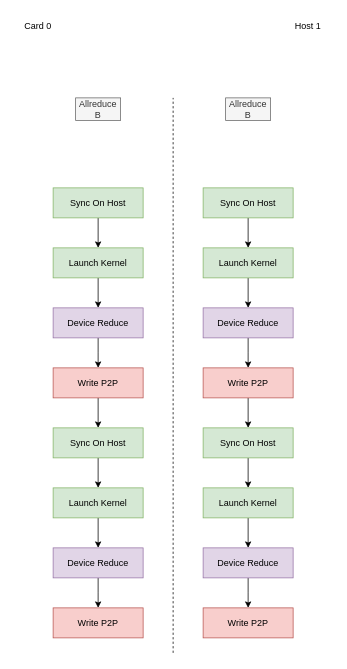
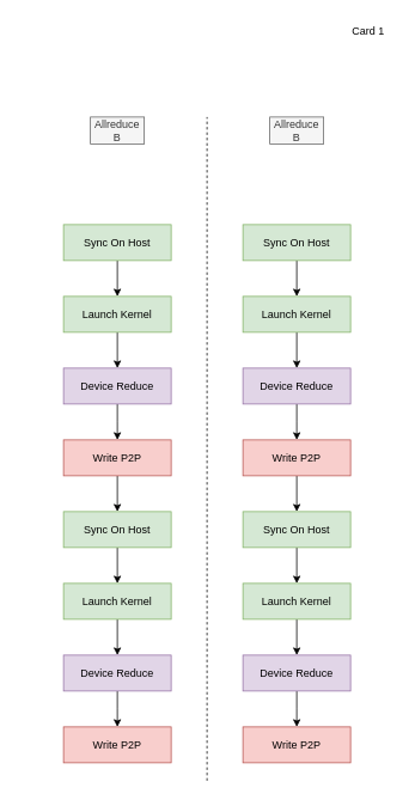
  <mxCell id="0" />
  <mxCell id="1" parent="0" />
  <mxCell id="2" value="" style="endArrow=none;dashed=1;html=1;rounded=0;" parent="1" edge="1"><mxGeometry width="50" height="50" relative="1" as="geometry"><mxPoint x="230" y="870" as="sourcePoint" /><mxPoint x="230" y="130" as="targetPoint" /></mxGeometry></mxCell>
  <mxCell id="3" value="" style="edgeStyle=orthogonalEdgeStyle;rounded=0;orthogonalLoop=1;jettySize=auto;html=1;fillColor=#d5e8d4;strokeColor=#000000;" parent="1" source="4" edge="1"><mxGeometry relative="1" as="geometry"><mxPoint x="130" y="490" as="targetPoint" /></mxGeometry></mxCell>
  <mxCell id="4" value="Device Reduce" style="rounded=0;whiteSpace=wrap;html=1;fillColor=#e1d5e7;strokeColor=#9673a6;" parent="1" vertex="1"><mxGeometry x="70" y="410" width="120" height="40" as="geometry" /></mxCell>
  <mxCell id="5" value="Allreduce&lt;br&gt;B" style="text;html=1;strokeColor=#666666;fillColor=#f5f5f5;align=center;verticalAlign=middle;whiteSpace=wrap;rounded=0;fontColor=#333333;" parent="1" vertex="1"><mxGeometry x="300" y="130" width="60" height="30" as="geometry" /></mxCell>
  <mxCell id="6" value="Allreduce&lt;br&gt;B" style="text;html=1;strokeColor=#666666;fillColor=#f5f5f5;align=center;verticalAlign=middle;whiteSpace=wrap;rounded=0;fontColor=#333333;" parent="1" vertex="1"><mxGeometry x="100" y="130" width="60" height="30" as="geometry" /></mxCell>
- <mxCell id="7" value="Card 0" style="text;html=1;strokeColor=none;fillColor=none;align=center;verticalAlign=middle;whiteSpace=wrap;rounded=0;" parent="1" vertex="1"><mxGeometry x="20" y="20" width="60" height="30" as="geometry" /></mxCell>
- <mxCell id="8" value="Host 1" style="text;html=1;strokeColor=none;fillColor=none;align=center;verticalAlign=middle;whiteSpace=wrap;rounded=0;" parent="1" vertex="1"><mxGeometry x="380" y="20" width="60" height="30" as="geometry" /></mxCell>
+ <mxCell id="8" value="Card 1" style="text;html=1;strokeColor=none;fillColor=none;align=center;verticalAlign=middle;whiteSpace=wrap;rounded=0;" parent="1" vertex="1"><mxGeometry x="380" y="20" width="60" height="30" as="geometry" /></mxCell>
  <mxCell id="9" value="" style="edgeStyle=orthogonalEdgeStyle;rounded=0;orthogonalLoop=1;jettySize=auto;html=1;" parent="1" source="10" target="4" edge="1"><mxGeometry relative="1" as="geometry" /></mxCell>
  <mxCell id="10" value="Launch Kernel" style="rounded=0;whiteSpace=wrap;html=1;fillColor=#d5e8d4;strokeColor=#82b366;" parent="1" vertex="1"><mxGeometry x="70" y="330" width="120" height="40" as="geometry" /></mxCell>
  <mxCell id="11" value="" style="edgeStyle=orthogonalEdgeStyle;rounded=0;orthogonalLoop=1;jettySize=auto;html=1;" parent="1" source="12" target="10" edge="1"><mxGeometry relative="1" as="geometry" /></mxCell>
  <mxCell id="12" value="Sync On Host" style="rounded=0;whiteSpace=wrap;html=1;fillColor=#d5e8d4;strokeColor=#82b366;" parent="1" vertex="1"><mxGeometry x="70" y="250" width="120" height="40" as="geometry" /></mxCell>
  <mxCell id="13" value="" style="edgeStyle=orthogonalEdgeStyle;rounded=0;orthogonalLoop=1;jettySize=auto;html=1;" parent="1" source="14" target="20" edge="1"><mxGeometry relative="1" as="geometry" /></mxCell>
  <mxCell id="14" value="Write P2P" style="rounded=0;whiteSpace=wrap;html=1;fillColor=#f8cecc;strokeColor=#b85450;" parent="1" vertex="1"><mxGeometry x="70" y="490" width="120" height="40" as="geometry" /></mxCell>
  <mxCell id="15" value="" style="edgeStyle=orthogonalEdgeStyle;rounded=0;orthogonalLoop=1;jettySize=auto;html=1;fillColor=#d5e8d4;strokeColor=#000000;" parent="1" source="16" edge="1"><mxGeometry relative="1" as="geometry"><mxPoint x="130" y="810" as="targetPoint" /></mxGeometry></mxCell>
  <mxCell id="16" value="Device Reduce" style="rounded=0;whiteSpace=wrap;html=1;fillColor=#e1d5e7;strokeColor=#9673a6;" parent="1" vertex="1"><mxGeometry x="70" y="730" width="120" height="40" as="geometry" /></mxCell>
  <mxCell id="17" value="" style="edgeStyle=orthogonalEdgeStyle;rounded=0;orthogonalLoop=1;jettySize=auto;html=1;" parent="1" source="18" target="16" edge="1"><mxGeometry relative="1" as="geometry" /></mxCell>
  <mxCell id="18" value="Launch Kernel" style="rounded=0;whiteSpace=wrap;html=1;fillColor=#d5e8d4;strokeColor=#82b366;" parent="1" vertex="1"><mxGeometry x="70" y="650" width="120" height="40" as="geometry" /></mxCell>
  <mxCell id="19" value="" style="edgeStyle=orthogonalEdgeStyle;rounded=0;orthogonalLoop=1;jettySize=auto;html=1;" parent="1" source="20" target="18" edge="1"><mxGeometry relative="1" as="geometry" /></mxCell>
  <mxCell id="20" value="Sync On Host" style="rounded=0;whiteSpace=wrap;html=1;fillColor=#d5e8d4;strokeColor=#82b366;" parent="1" vertex="1"><mxGeometry x="70" y="570" width="120" height="40" as="geometry" /></mxCell>
  <mxCell id="21" value="Write P2P" style="rounded=0;whiteSpace=wrap;html=1;fillColor=#f8cecc;strokeColor=#b85450;" parent="1" vertex="1"><mxGeometry x="70" y="810" width="120" height="40" as="geometry" /></mxCell>
  <mxCell id="22" value="" style="edgeStyle=orthogonalEdgeStyle;rounded=0;orthogonalLoop=1;jettySize=auto;html=1;fillColor=#d5e8d4;strokeColor=#000000;" parent="1" source="23" edge="1"><mxGeometry relative="1" as="geometry"><mxPoint x="330" y="490" as="targetPoint" /></mxGeometry></mxCell>
  <mxCell id="23" value="Device Reduce" style="rounded=0;whiteSpace=wrap;html=1;fillColor=#e1d5e7;strokeColor=#9673a6;" parent="1" vertex="1"><mxGeometry x="270" y="410" width="120" height="40" as="geometry" /></mxCell>
  <mxCell id="24" value="" style="edgeStyle=orthogonalEdgeStyle;rounded=0;orthogonalLoop=1;jettySize=auto;html=1;" parent="1" source="25" target="23" edge="1"><mxGeometry relative="1" as="geometry" /></mxCell>
  <mxCell id="25" value="Launch Kernel" style="rounded=0;whiteSpace=wrap;html=1;fillColor=#d5e8d4;strokeColor=#82b366;" parent="1" vertex="1"><mxGeometry x="270" y="330" width="120" height="40" as="geometry" /></mxCell>
  <mxCell id="26" value="" style="edgeStyle=orthogonalEdgeStyle;rounded=0;orthogonalLoop=1;jettySize=auto;html=1;" parent="1" source="27" target="25" edge="1"><mxGeometry relative="1" as="geometry" /></mxCell>
  <mxCell id="27" value="Sync On Host" style="rounded=0;whiteSpace=wrap;html=1;fillColor=#d5e8d4;strokeColor=#82b366;" parent="1" vertex="1"><mxGeometry x="270" y="250" width="120" height="40" as="geometry" /></mxCell>
  <mxCell id="28" value="" style="edgeStyle=orthogonalEdgeStyle;rounded=0;orthogonalLoop=1;jettySize=auto;html=1;" parent="1" source="29" target="35" edge="1"><mxGeometry relative="1" as="geometry" /></mxCell>
  <mxCell id="29" value="Write P2P" style="rounded=0;whiteSpace=wrap;html=1;fillColor=#f8cecc;strokeColor=#b85450;" parent="1" vertex="1"><mxGeometry x="270" y="490" width="120" height="40" as="geometry" /></mxCell>
  <mxCell id="30" value="" style="edgeStyle=orthogonalEdgeStyle;rounded=0;orthogonalLoop=1;jettySize=auto;html=1;fillColor=#d5e8d4;strokeColor=#000000;" parent="1" source="31" edge="1"><mxGeometry relative="1" as="geometry"><mxPoint x="330" y="810" as="targetPoint" /></mxGeometry></mxCell>
  <mxCell id="31" value="Device Reduce" style="rounded=0;whiteSpace=wrap;html=1;fillColor=#e1d5e7;strokeColor=#9673a6;" parent="1" vertex="1"><mxGeometry x="270" y="730" width="120" height="40" as="geometry" /></mxCell>
  <mxCell id="32" value="" style="edgeStyle=orthogonalEdgeStyle;rounded=0;orthogonalLoop=1;jettySize=auto;html=1;" parent="1" source="33" target="31" edge="1"><mxGeometry relative="1" as="geometry" /></mxCell>
  <mxCell id="33" value="Launch Kernel" style="rounded=0;whiteSpace=wrap;html=1;fillColor=#d5e8d4;strokeColor=#82b366;" parent="1" vertex="1"><mxGeometry x="270" y="650" width="120" height="40" as="geometry" /></mxCell>
  <mxCell id="34" value="" style="edgeStyle=orthogonalEdgeStyle;rounded=0;orthogonalLoop=1;jettySize=auto;html=1;" parent="1" source="35" target="33" edge="1"><mxGeometry relative="1" as="geometry" /></mxCell>
  <mxCell id="35" value="Sync On Host" style="rounded=0;whiteSpace=wrap;html=1;fillColor=#d5e8d4;strokeColor=#82b366;" parent="1" vertex="1"><mxGeometry x="270" y="570" width="120" height="40" as="geometry" /></mxCell>
  <mxCell id="36" value="Write P2P" style="rounded=0;whiteSpace=wrap;html=1;fillColor=#f8cecc;strokeColor=#b85450;" parent="1" vertex="1"><mxGeometry x="270" y="810" width="120" height="40" as="geometry" /></mxCell>
